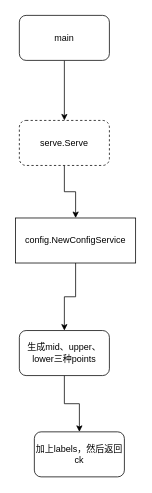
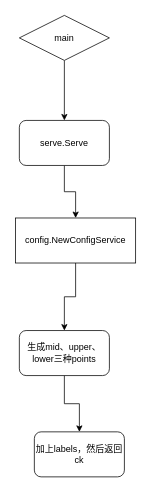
  <mxCell id="0" />
  <mxCell id="1" parent="0" />
  <mxCell id="2" value="" style="edgeStyle=orthogonalEdgeStyle;rounded=0;orthogonalLoop=1;jettySize=auto;html=1;" edge="1" parent="1" source="3" target="5"><mxGeometry relative="1" as="geometry" /></mxCell>
- <mxCell id="3" value="main" style="rounded=1;whiteSpace=wrap;html=1;" vertex="1" parent="1"><mxGeometry x="25" y="20" width="120" height="60" as="geometry" /></mxCell>
+ <mxCell id="3" value="main" style="rhombus;whiteSpace=wrap;html=1;" vertex="1" parent="1"><mxGeometry x="25" y="20" width="120" height="60" as="geometry" /></mxCell>
  <mxCell id="4" value="" style="edgeStyle=orthogonalEdgeStyle;rounded=0;orthogonalLoop=1;jettySize=auto;html=1;" edge="1" parent="1" source="5" target="7"><mxGeometry relative="1" as="geometry" /></mxCell>
- <mxCell id="5" value="serve.Serve" style="rounded=1;whiteSpace=wrap;html=1;dashed=1;" vertex="1" parent="1"><mxGeometry x="25" y="160" width="120" height="60" as="geometry" /></mxCell>
+ <mxCell id="5" value="serve.Serve" style="rounded=1;whiteSpace=wrap;html=1;" vertex="1" parent="1"><mxGeometry x="25" y="160" width="120" height="60" as="geometry" /></mxCell>
  <mxCell id="6" value="" style="edgeStyle=orthogonalEdgeStyle;rounded=0;orthogonalLoop=1;jettySize=auto;html=1;" edge="1" parent="1" source="7" target="9"><mxGeometry relative="1" as="geometry" /></mxCell>
  <mxCell id="7" value="config.NewConfigService" style="rounded=1;whiteSpace=wrap;html=1;arcSize=0;" vertex="1" parent="1"><mxGeometry x="20" y="290" width="160" height="60" as="geometry" /></mxCell>
  <mxCell id="8" value="" style="edgeStyle=orthogonalEdgeStyle;rounded=0;orthogonalLoop=1;jettySize=auto;html=1;" edge="1" parent="1" source="9" target="10"><mxGeometry relative="1" as="geometry" /></mxCell>
  <mxCell id="9" value="生成mid、upper、lower三种points" style="rounded=1;whiteSpace=wrap;html=1;" vertex="1" parent="1"><mxGeometry x="25" y="440" width="120" height="60" as="geometry" /></mxCell>
  <mxCell id="10" value="加上labels，然后返回ck" style="rounded=1;whiteSpace=wrap;html=1;" vertex="1" parent="1"><mxGeometry x="45" y="575" width="120" height="60" as="geometry" /></mxCell>
